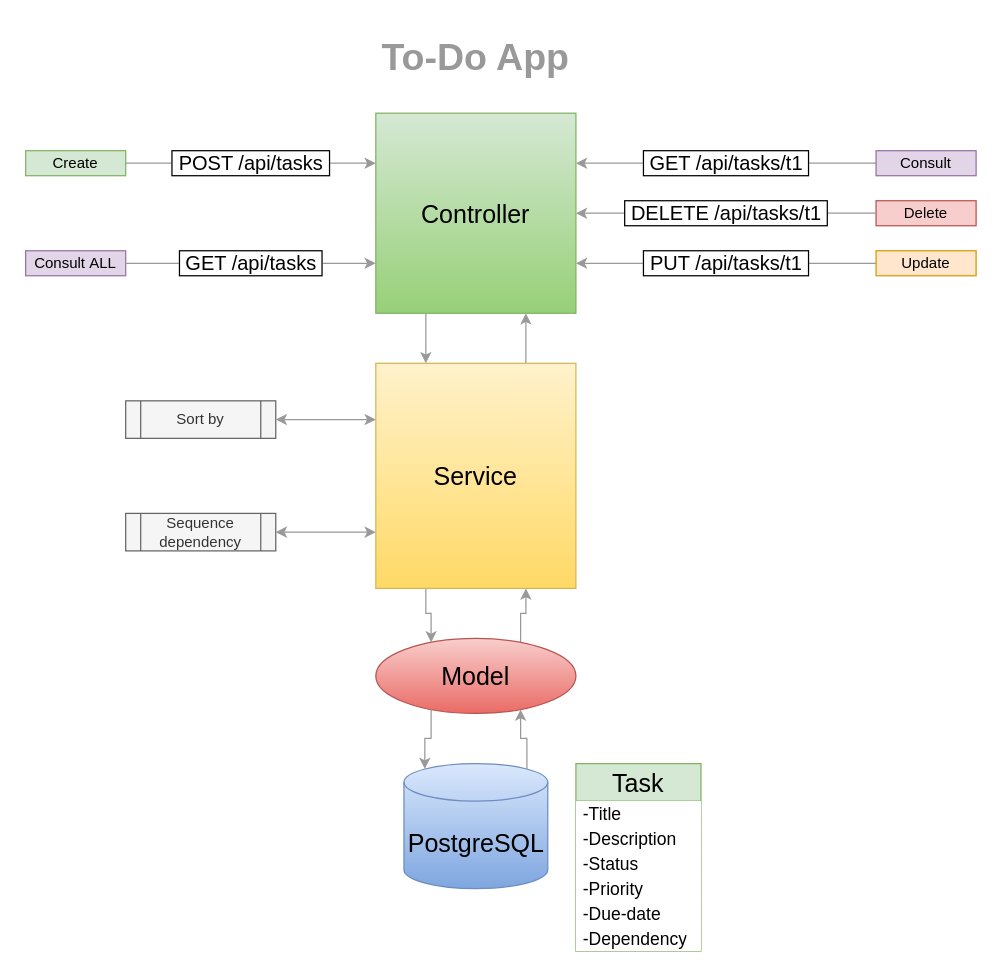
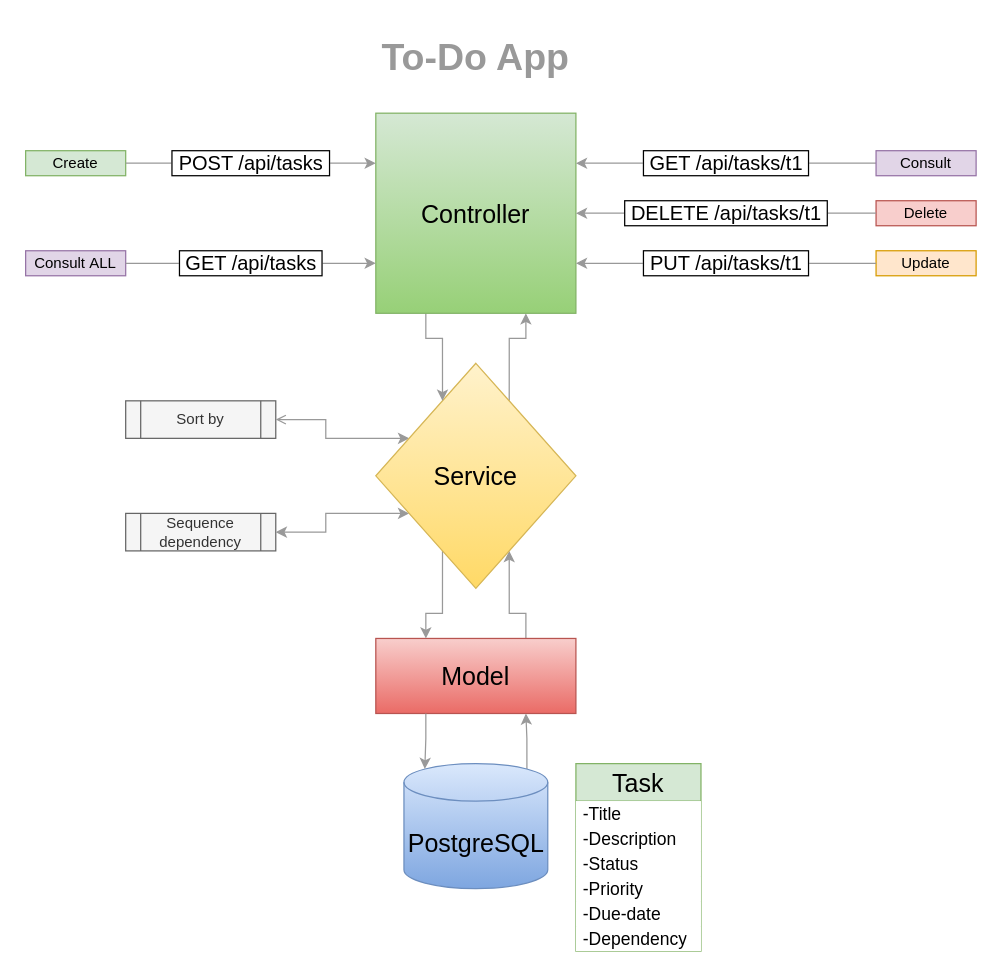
  <mxCell id="0" />
  <mxCell id="1" parent="0" />
  <mxCell id="2" value="&lt;font&gt;To-Do App&lt;/font&gt;" style="text;html=1;align=center;verticalAlign=middle;whiteSpace=wrap;rounded=0;fontStyle=1;fontSize=30;labelBorderColor=none;labelBackgroundColor=none;fontColor=#999999;" parent="1" vertex="1"><mxGeometry x="265" y="20" width="230" height="50" as="geometry" /></mxCell>
  <mxCell id="3" value="Task" style="swimlane;fontStyle=0;childLayout=stackLayout;horizontal=1;startSize=30;horizontalStack=0;resizeParent=1;resizeParentMax=0;resizeLast=0;collapsible=1;marginBottom=0;whiteSpace=wrap;html=1;fontSize=20;fillColor=#d5e8d4;strokeColor=#82b366;" parent="1" vertex="1"><mxGeometry x="460" y="610" width="100" height="150" as="geometry" /></mxCell>
  <mxCell id="4" value="-Title" style="text;align=left;verticalAlign=middle;spacingLeft=4;spacingRight=4;overflow=hidden;points=[[0,0.5],[1,0.5]];portConstraint=eastwest;rotatable=0;whiteSpace=wrap;html=1;fontSize=14;labelBackgroundColor=none;fillColor=default;" parent="3" vertex="1"><mxGeometry y="30" width="100" height="20" as="geometry" /></mxCell>
  <mxCell id="5" value="-Description" style="text;align=left;verticalAlign=middle;spacingLeft=4;spacingRight=4;overflow=hidden;points=[[0,0.5],[1,0.5]];portConstraint=eastwest;rotatable=0;whiteSpace=wrap;html=1;fontSize=14;fillColor=default;" parent="3" vertex="1"><mxGeometry y="50" width="100" height="20" as="geometry" /></mxCell>
  <mxCell id="6" value="-Status" style="text;align=left;verticalAlign=middle;spacingLeft=4;spacingRight=4;overflow=hidden;points=[[0,0.5],[1,0.5]];portConstraint=eastwest;rotatable=0;whiteSpace=wrap;html=1;fontSize=14;fillColor=default;" parent="3" vertex="1"><mxGeometry y="70" width="100" height="20" as="geometry" /></mxCell>
  <mxCell id="7" value="-Priority" style="text;align=left;verticalAlign=middle;spacingLeft=4;spacingRight=4;overflow=hidden;points=[[0,0.5],[1,0.5]];portConstraint=eastwest;rotatable=0;whiteSpace=wrap;html=1;fontSize=14;fillColor=default;" parent="3" vertex="1"><mxGeometry y="90" width="100" height="20" as="geometry" /></mxCell>
  <mxCell id="8" value="-Due-date" style="text;align=left;verticalAlign=middle;spacingLeft=4;spacingRight=4;overflow=hidden;points=[[0,0.5],[1,0.5]];portConstraint=eastwest;rotatable=0;whiteSpace=wrap;html=1;fontSize=14;fillColor=default;" parent="3" vertex="1"><mxGeometry y="110" width="100" height="20" as="geometry" /></mxCell>
  <mxCell id="9" value="-Dependency" style="text;align=left;verticalAlign=middle;spacingLeft=4;spacingRight=4;overflow=hidden;points=[[0,0.5],[1,0.5]];portConstraint=eastwest;rotatable=0;whiteSpace=wrap;html=1;fontSize=14;fillColor=default;" parent="3" vertex="1"><mxGeometry y="130" width="100" height="20" as="geometry" /></mxCell>
  <mxCell id="10" value="Create" style="rounded=0;whiteSpace=wrap;html=1;fillColor=#d5e8d4;strokeColor=#82b366;" parent="1" vertex="1"><mxGeometry x="20" y="120" width="80" height="20" as="geometry" /></mxCell>
  <mxCell id="11" value="Update" style="rounded=0;whiteSpace=wrap;html=1;fillColor=#ffe6cc;strokeColor=#d79b00;" parent="1" vertex="1"><mxGeometry x="700" y="200" width="80" height="20" as="geometry" /></mxCell>
  <mxCell id="12" value="Delete" style="rounded=0;whiteSpace=wrap;html=1;fillColor=#f8cecc;strokeColor=#b85450;" parent="1" vertex="1"><mxGeometry x="700" y="160" width="80" height="20" as="geometry" /></mxCell>
  <mxCell id="13" value="Consult&amp;nbsp;&lt;span style=&quot;background-color: transparent; color: light-dark(rgb(0, 0, 0), rgb(255, 255, 255));&quot;&gt;ALL&lt;/span&gt;" style="rounded=0;whiteSpace=wrap;html=1;fillColor=#e1d5e7;strokeColor=#9673a6;" parent="1" vertex="1"><mxGeometry x="20" y="200" width="80" height="20" as="geometry" /></mxCell>
  <mxCell id="14" value="Sort by" style="shape=process;whiteSpace=wrap;html=1;backgroundOutline=1;fillColor=#f5f5f5;strokeColor=#666666;fontColor=#333333;" parent="1" vertex="1"><mxGeometry x="100" y="320" width="120" height="30" as="geometry" /></mxCell>
  <mxCell id="15" value="Sequence dependency" style="shape=process;whiteSpace=wrap;html=1;backgroundOutline=1;fillColor=#f5f5f5;fontColor=#333333;strokeColor=#666666;" parent="1" vertex="1"><mxGeometry x="100" y="410" width="120" height="30" as="geometry" /></mxCell>
  <mxCell id="16" style="edgeStyle=orthogonalEdgeStyle;rounded=0;orthogonalLoop=1;jettySize=auto;html=1;exitX=0.75;exitY=0;exitDx=0;exitDy=0;entryX=0.75;entryY=1;entryDx=0;entryDy=0;strokeColor=#999999;" parent="1" source="17" target="22" edge="1"><mxGeometry relative="1" as="geometry" /></mxCell>
- <mxCell id="17" value="Model" style="ellipse;whiteSpace=wrap;html=1;fontSize=20;fillColor=#f8cecc;gradientColor=#ea6b66;strokeColor=#b85450;" parent="1" vertex="1"><mxGeometry x="300" y="510" width="160" height="60" as="geometry" /></mxCell>
+ <mxCell id="17" value="Model" style="rounded=0;whiteSpace=wrap;html=1;fontSize=20;fillColor=#f8cecc;gradientColor=#ea6b66;strokeColor=#b85450;" parent="1" vertex="1"><mxGeometry x="300" y="510" width="160" height="60" as="geometry" /></mxCell>
  <mxCell id="18" style="edgeStyle=orthogonalEdgeStyle;rounded=0;orthogonalLoop=1;jettySize=auto;html=1;exitX=0;exitY=0.75;exitDx=0;exitDy=0;startArrow=classic;startFill=1;strokeColor=#999999;" parent="1" source="22" target="15" edge="1"><mxGeometry relative="1" as="geometry" /></mxCell>
- <mxCell id="19" style="edgeStyle=orthogonalEdgeStyle;rounded=0;orthogonalLoop=1;jettySize=auto;html=1;exitX=0;exitY=0.25;exitDx=0;exitDy=0;entryX=1;entryY=0.5;entryDx=0;entryDy=0;startArrow=classic;startFill=1;strokeColor=#999999;" parent="1" source="22" target="14" edge="1"><mxGeometry relative="1" as="geometry" /></mxCell>
+ <mxCell id="19" style="edgeStyle=orthogonalEdgeStyle;rounded=0;orthogonalLoop=1;jettySize=auto;html=1;exitX=0;exitY=0.25;exitDx=0;exitDy=0;entryX=1;entryY=0.5;entryDx=0;entryDy=0;startArrow=classic;startFill=1;strokeColor=#999999;endArrow=open;" parent="1" source="22" target="14" edge="1"><mxGeometry relative="1" as="geometry" /></mxCell>
  <mxCell id="20" style="edgeStyle=orthogonalEdgeStyle;rounded=0;orthogonalLoop=1;jettySize=auto;html=1;exitX=0.75;exitY=0;exitDx=0;exitDy=0;entryX=0.75;entryY=1;entryDx=0;entryDy=0;strokeColor=#999999;" parent="1" source="22" target="24" edge="1"><mxGeometry relative="1" as="geometry" /></mxCell>
  <mxCell id="21" style="edgeStyle=orthogonalEdgeStyle;rounded=0;orthogonalLoop=1;jettySize=auto;html=1;exitX=0.25;exitY=1;exitDx=0;exitDy=0;entryX=0.25;entryY=0;entryDx=0;entryDy=0;strokeColor=#999999;" parent="1" source="22" target="17" edge="1"><mxGeometry relative="1" as="geometry" /></mxCell>
- <mxCell id="22" value="Service" style="rounded=0;whiteSpace=wrap;html=1;fontSize=20;fillColor=#fff2cc;gradientColor=#ffd966;strokeColor=#d6b656;" parent="1" vertex="1"><mxGeometry x="300" y="290" width="160" height="180" as="geometry" /></mxCell>
+ <mxCell id="22" value="Service" style="rhombus;whiteSpace=wrap;html=1;fontSize=20;fillColor=#fff2cc;gradientColor=#ffd966;strokeColor=#d6b656;" parent="1" vertex="1"><mxGeometry x="300" y="290" width="160" height="180" as="geometry" /></mxCell>
  <mxCell id="23" style="edgeStyle=orthogonalEdgeStyle;rounded=0;orthogonalLoop=1;jettySize=auto;html=1;exitX=0.25;exitY=1;exitDx=0;exitDy=0;entryX=0.25;entryY=0;entryDx=0;entryDy=0;strokeColor=#999999;" parent="1" source="24" target="22" edge="1"><mxGeometry relative="1" as="geometry" /></mxCell>
  <mxCell id="24" value="Controller" style="rounded=0;whiteSpace=wrap;html=1;fontSize=20;fillColor=#d5e8d4;strokeColor=#82b366;gradientColor=#97d077;" parent="1" vertex="1"><mxGeometry x="300" y="90" width="160" height="160" as="geometry" /></mxCell>
  <mxCell id="25" value="&amp;nbsp;POST /api/tasks&amp;nbsp;" style="endArrow=classic;html=1;rounded=0;labelBorderColor=default;fontSize=16;entryX=0;entryY=0.25;entryDx=0;entryDy=0;strokeColor=#999999;" parent="1" target="24" edge="1"><mxGeometry width="50" height="50" relative="1" as="geometry"><mxPoint x="100" y="130" as="sourcePoint" /><mxPoint x="300" y="150" as="targetPoint" /></mxGeometry></mxCell>
  <mxCell id="26" value="&amp;nbsp;GET /api/tasks&amp;nbsp;" style="endArrow=classic;html=1;rounded=0;labelBorderColor=default;fontSize=16;entryX=0;entryY=0.75;entryDx=0;entryDy=0;strokeColor=#999999;" parent="1" target="24" edge="1"><mxGeometry width="50" height="50" relative="1" as="geometry"><mxPoint x="100" y="210" as="sourcePoint" /><mxPoint x="249" y="200.5" as="targetPoint" /></mxGeometry></mxCell>
  <mxCell id="27" value="&amp;nbsp;DELETE /api/tasks/t1&amp;nbsp;" style="endArrow=classic;html=1;rounded=0;labelBorderColor=default;fontSize=16;entryX=1;entryY=0.5;entryDx=0;entryDy=0;strokeColor=#999999;" parent="1" target="24" edge="1"><mxGeometry width="50" height="50" relative="1" as="geometry"><mxPoint x="700" y="170" as="sourcePoint" /><mxPoint x="500" y="250" as="targetPoint" /><mxPoint as="offset" /></mxGeometry></mxCell>
  <mxCell id="28" value="&amp;nbsp;PUT /api/tasks/t1&amp;nbsp;" style="endArrow=classic;html=1;rounded=0;labelBorderColor=default;fontSize=16;entryX=1;entryY=0.75;entryDx=0;entryDy=0;strokeColor=#999999;" parent="1" target="24" edge="1"><mxGeometry width="50" height="50" relative="1" as="geometry"><mxPoint x="700" y="210" as="sourcePoint" /><mxPoint x="500" y="290" as="targetPoint" /></mxGeometry></mxCell>
  <mxCell id="29" value="&amp;nbsp;GET /api/tasks/t1&amp;nbsp;" style="endArrow=classic;html=1;rounded=0;labelBorderColor=default;fontSize=16;entryX=1;entryY=0.25;entryDx=0;entryDy=0;strokeColor=#999999;" parent="1" target="24" edge="1"><mxGeometry width="50" height="50" relative="1" as="geometry"><mxPoint x="700" y="130" as="sourcePoint" /><mxPoint x="525" y="120" as="targetPoint" /></mxGeometry></mxCell>
  <mxCell id="30" value="Consult" style="rounded=0;whiteSpace=wrap;html=1;fillColor=#e1d5e7;strokeColor=#9673a6;" parent="1" vertex="1"><mxGeometry x="700" y="120" width="80" height="20" as="geometry" /></mxCell>
  <mxCell id="31" style="edgeStyle=orthogonalEdgeStyle;rounded=0;orthogonalLoop=1;jettySize=auto;html=1;exitX=0.855;exitY=0;exitDx=0;exitDy=4.35;exitPerimeter=0;entryX=0.75;entryY=1;entryDx=0;entryDy=0;strokeColor=#999999;" parent="1" source="32" target="17" edge="1"><mxGeometry relative="1" as="geometry" /></mxCell>
  <mxCell id="32" value="PostgreSQL" style="shape=cylinder3;whiteSpace=wrap;html=1;boundedLbl=1;backgroundOutline=1;size=15;fillColor=#dae8fc;gradientColor=#7ea6e0;strokeColor=#6c8ebf;fontSize=20;" parent="1" vertex="1"><mxGeometry x="322.5" y="610" width="115" height="100" as="geometry" /></mxCell>
  <mxCell id="33" style="edgeStyle=orthogonalEdgeStyle;rounded=0;orthogonalLoop=1;jettySize=auto;html=1;exitX=0.25;exitY=1;exitDx=0;exitDy=0;entryX=0.145;entryY=0;entryDx=0;entryDy=4.35;entryPerimeter=0;strokeColor=#999999;" parent="1" source="17" target="32" edge="1"><mxGeometry relative="1" as="geometry" /></mxCell>
